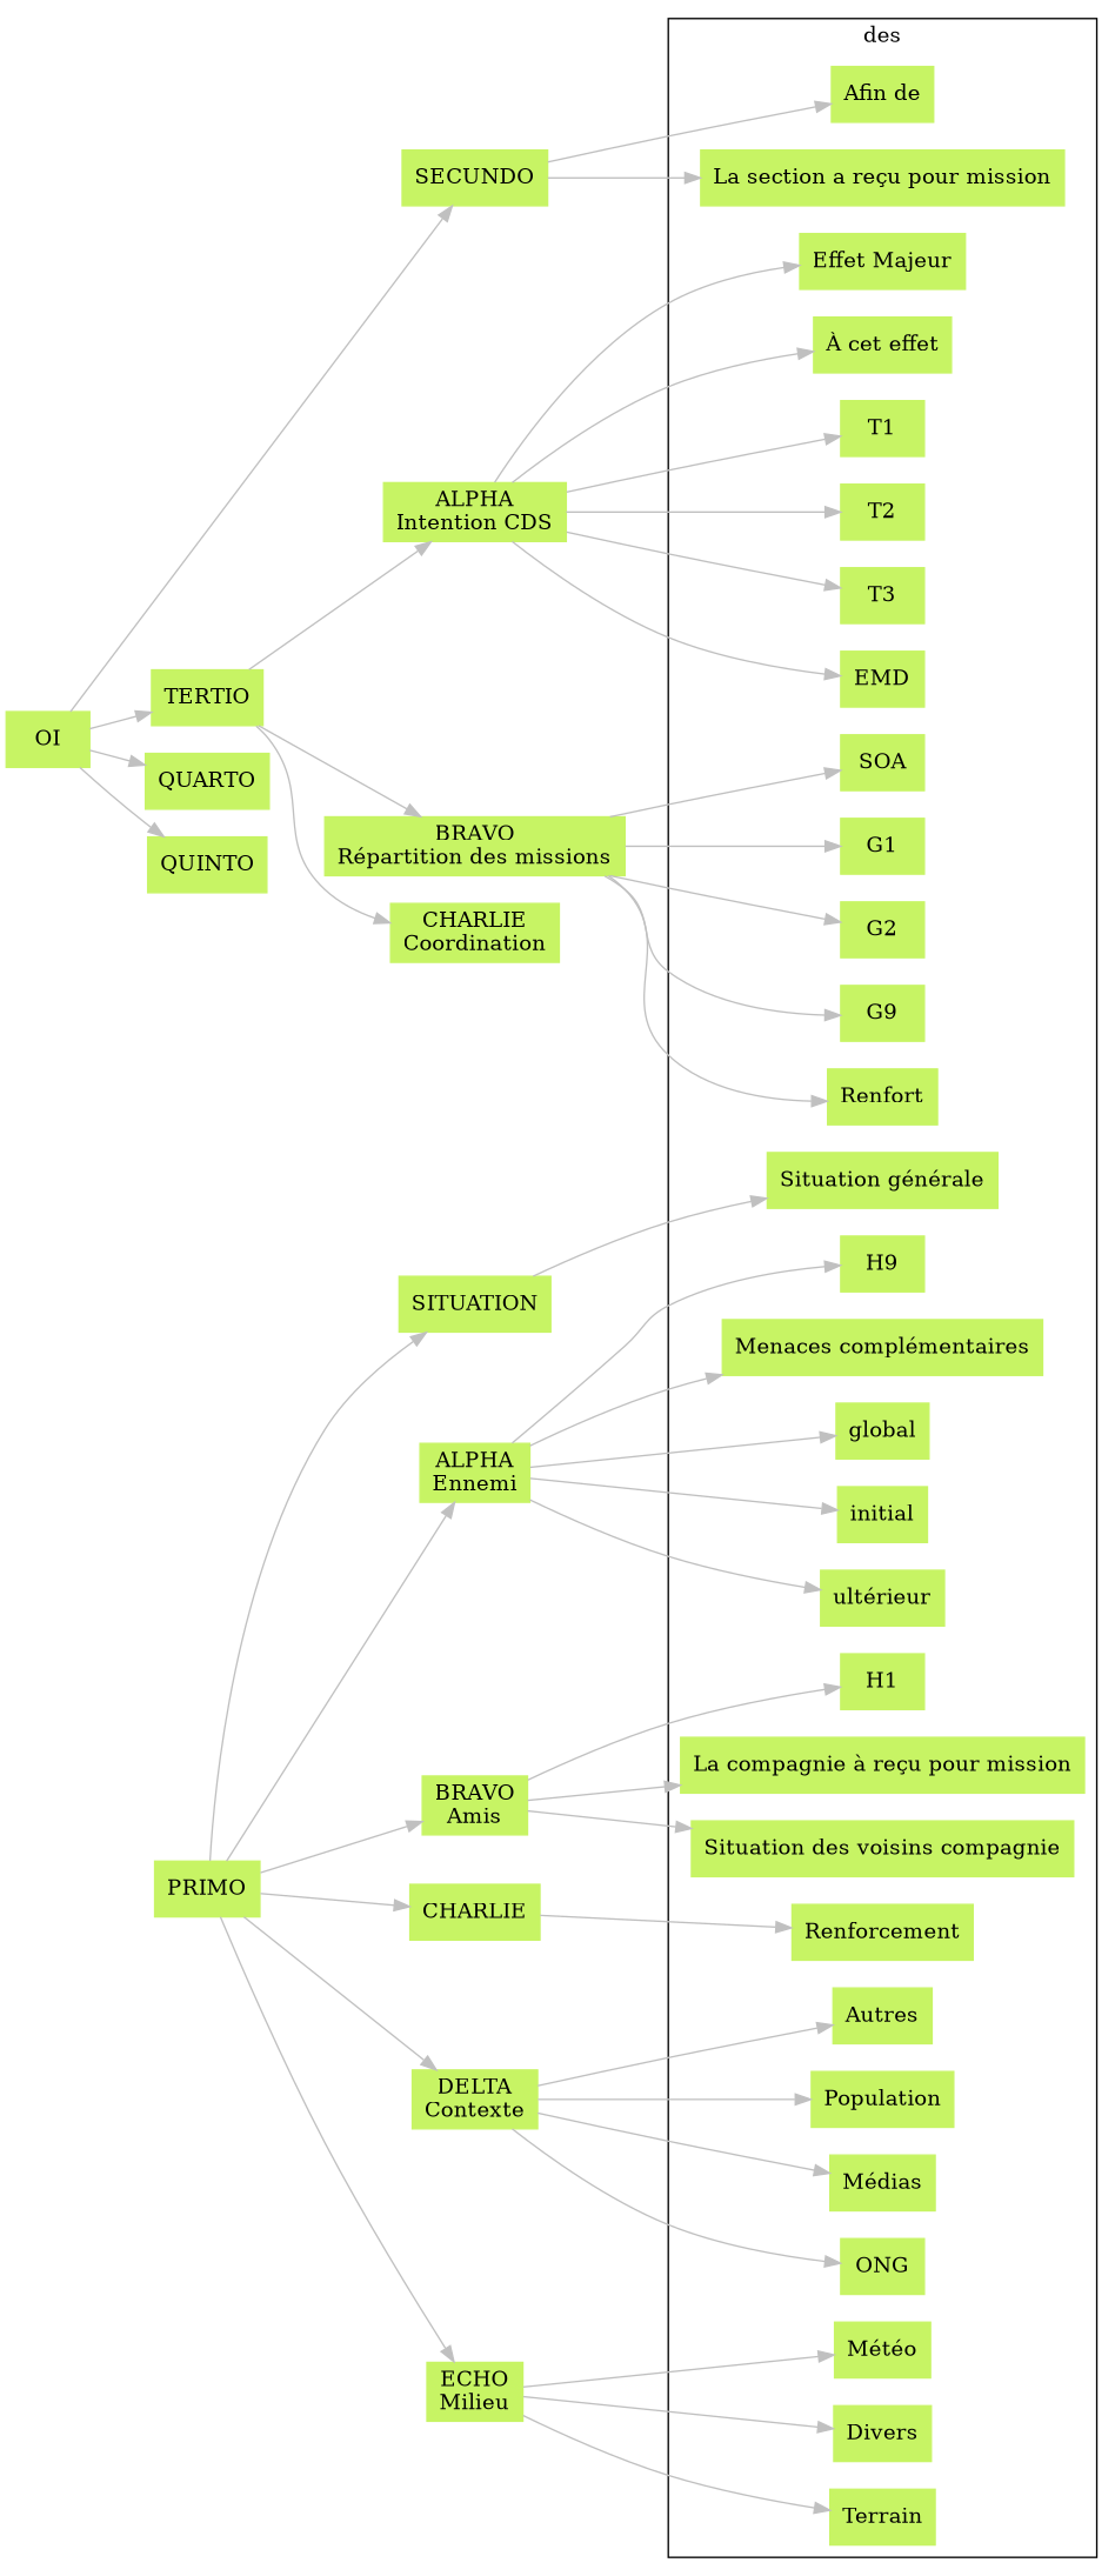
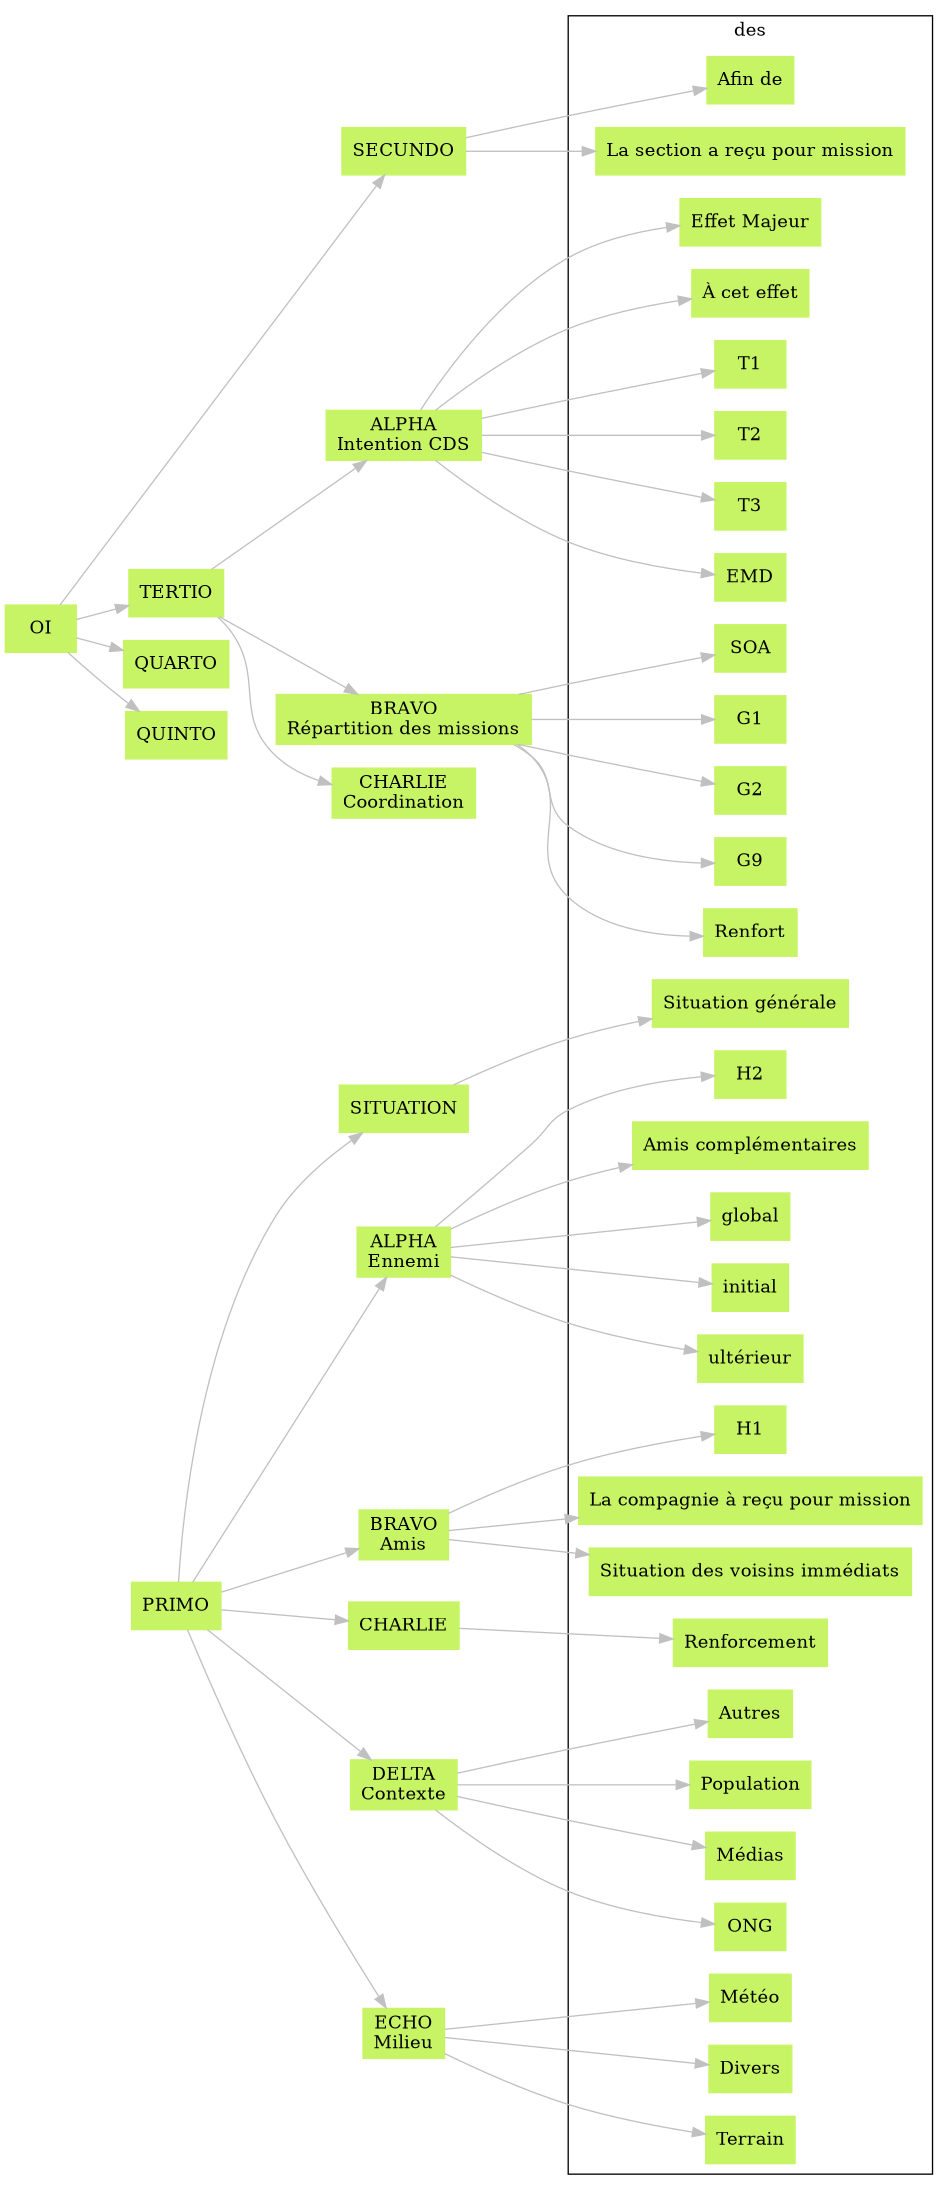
  digraph {
    ordering=out
    rankdir=LR
    node [color="#C7F464" shape=rectangle style=filled]
    edge [color=grey]
    "Situation générale"
    global
    initial
    "ultérieur"
    H1
-   H2 [label=H9]
-   "Menaces complémentaires"
+   H2
+   "Menaces complémentaires" [label="Amis complémentaires"]
    "La compagnie à reçu pour mission"
-   "Situation des voisins immédiats" [label="Situation des voisins compagnie"]
+   "Situation des voisins immédiats"
    Renforcement
    Population
    "Médias"
    ONG
    Autres
    Terrain
    "Météo"
    Divers
    "Afin de"
    "La section a reçu pour mission"
    "Effet Majeur"
    "À cet effet"
    T1
    T2
    T3
    EMD
    SOA
    G1
    G2
    n29 [label=G9]
    Renfort
    OI
    SECUNDO
    TERTIO
    QUARTO
    QUINTO
    PRIMO
    SITUATION
    "ALPHA\nEnnemi"
    "BRAVO\nAmis"
    CHARLIE
    "DELTA\nContexte"
    "ECHO\nMilieu"
    "ALPHA\nIntention CDS"
    "BRAVO\nRépartition des missions"
    "CHARLIE\nCoordination"
    subgraph cluster_1 {
      label=des
      "Situation générale"
      global
      initial
      "ultérieur"
      H1
      H2
      "Menaces complémentaires"
      "La compagnie à reçu pour mission"
      "Situation des voisins immédiats"
      Renforcement
      Population
      "Médias"
      ONG
      Autres
      Terrain
      "Météo"
      Divers
      "Afin de"
      "La section a reçu pour mission"
      "Effet Majeur"
      "À cet effet"
      T1
      T2
      T3
      EMD
      SOA
      G1
      G2
      n29
      Renfort
    }
    OI -> SECUNDO
    OI -> TERTIO
    OI -> QUARTO
    OI -> QUINTO
    SECUNDO -> "Afin de"
    SECUNDO -> "La section a reçu pour mission"
    TERTIO -> "ALPHA\nIntention CDS"
    TERTIO -> "BRAVO\nRépartition des missions"
    TERTIO -> "CHARLIE\nCoordination"
    PRIMO -> SITUATION
    PRIMO -> "ALPHA\nEnnemi"
    PRIMO -> "BRAVO\nAmis"
    PRIMO -> CHARLIE
    PRIMO -> "DELTA\nContexte"
    PRIMO -> "ECHO\nMilieu"
    SITUATION -> "Situation générale"
    "ALPHA\nEnnemi" -> global
    "ALPHA\nEnnemi" -> initial
    "ALPHA\nEnnemi" -> "ultérieur"
    "ALPHA\nEnnemi" -> H2
    "ALPHA\nEnnemi" -> "Menaces complémentaires"
    "BRAVO\nAmis" -> H1
    "BRAVO\nAmis" -> "La compagnie à reçu pour mission"
    "BRAVO\nAmis" -> "Situation des voisins immédiats"
    CHARLIE -> Renforcement
    "DELTA\nContexte" -> Population
    "DELTA\nContexte" -> "Médias"
    "DELTA\nContexte" -> ONG
    "DELTA\nContexte" -> Autres
    "ECHO\nMilieu" -> Terrain
    "ECHO\nMilieu" -> "Météo"
    "ECHO\nMilieu" -> Divers
    "ALPHA\nIntention CDS" -> "Effet Majeur"
    "ALPHA\nIntention CDS" -> "À cet effet"
    "ALPHA\nIntention CDS" -> T1
    "ALPHA\nIntention CDS" -> T2
    "ALPHA\nIntention CDS" -> T3
    "ALPHA\nIntention CDS" -> EMD
    "BRAVO\nRépartition des missions" -> SOA
    "BRAVO\nRépartition des missions" -> G1
    "BRAVO\nRépartition des missions" -> G2
    "BRAVO\nRépartition des missions" -> n29
    "BRAVO\nRépartition des missions" -> Renfort
  }
